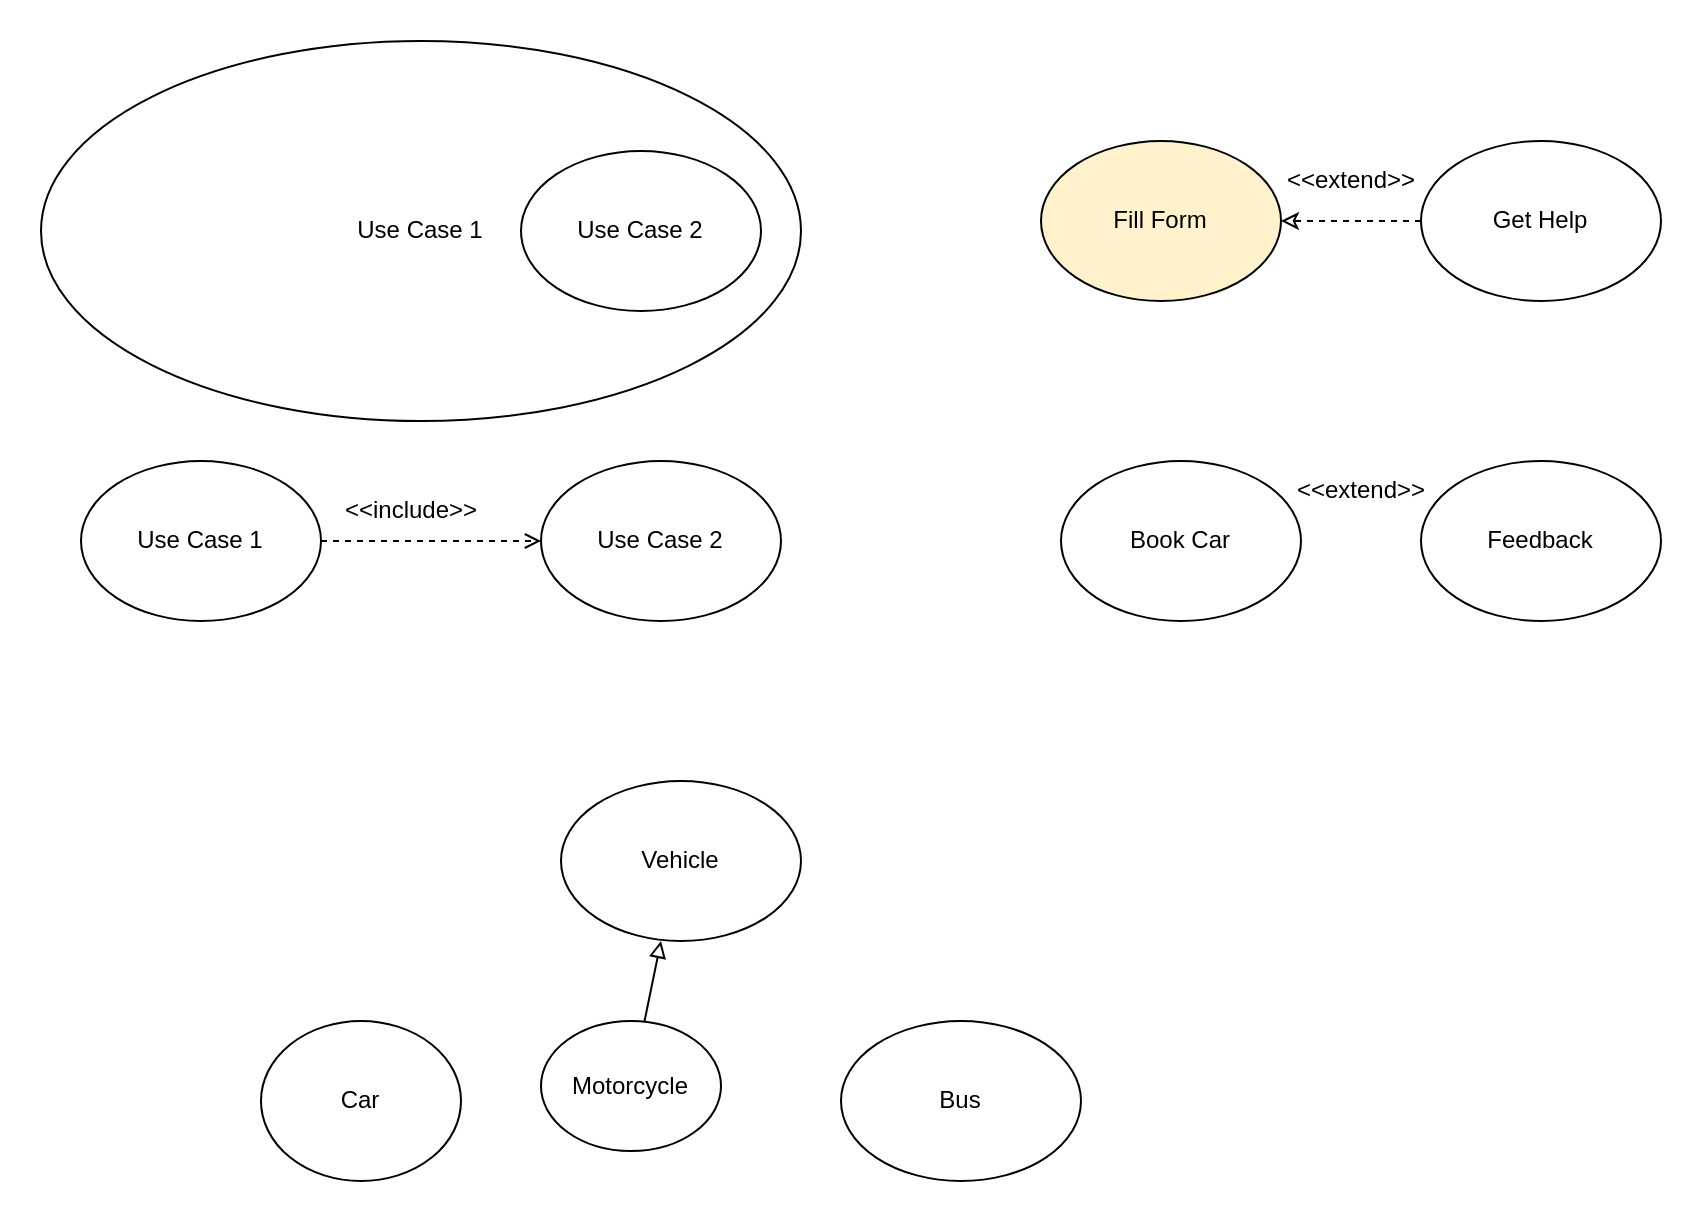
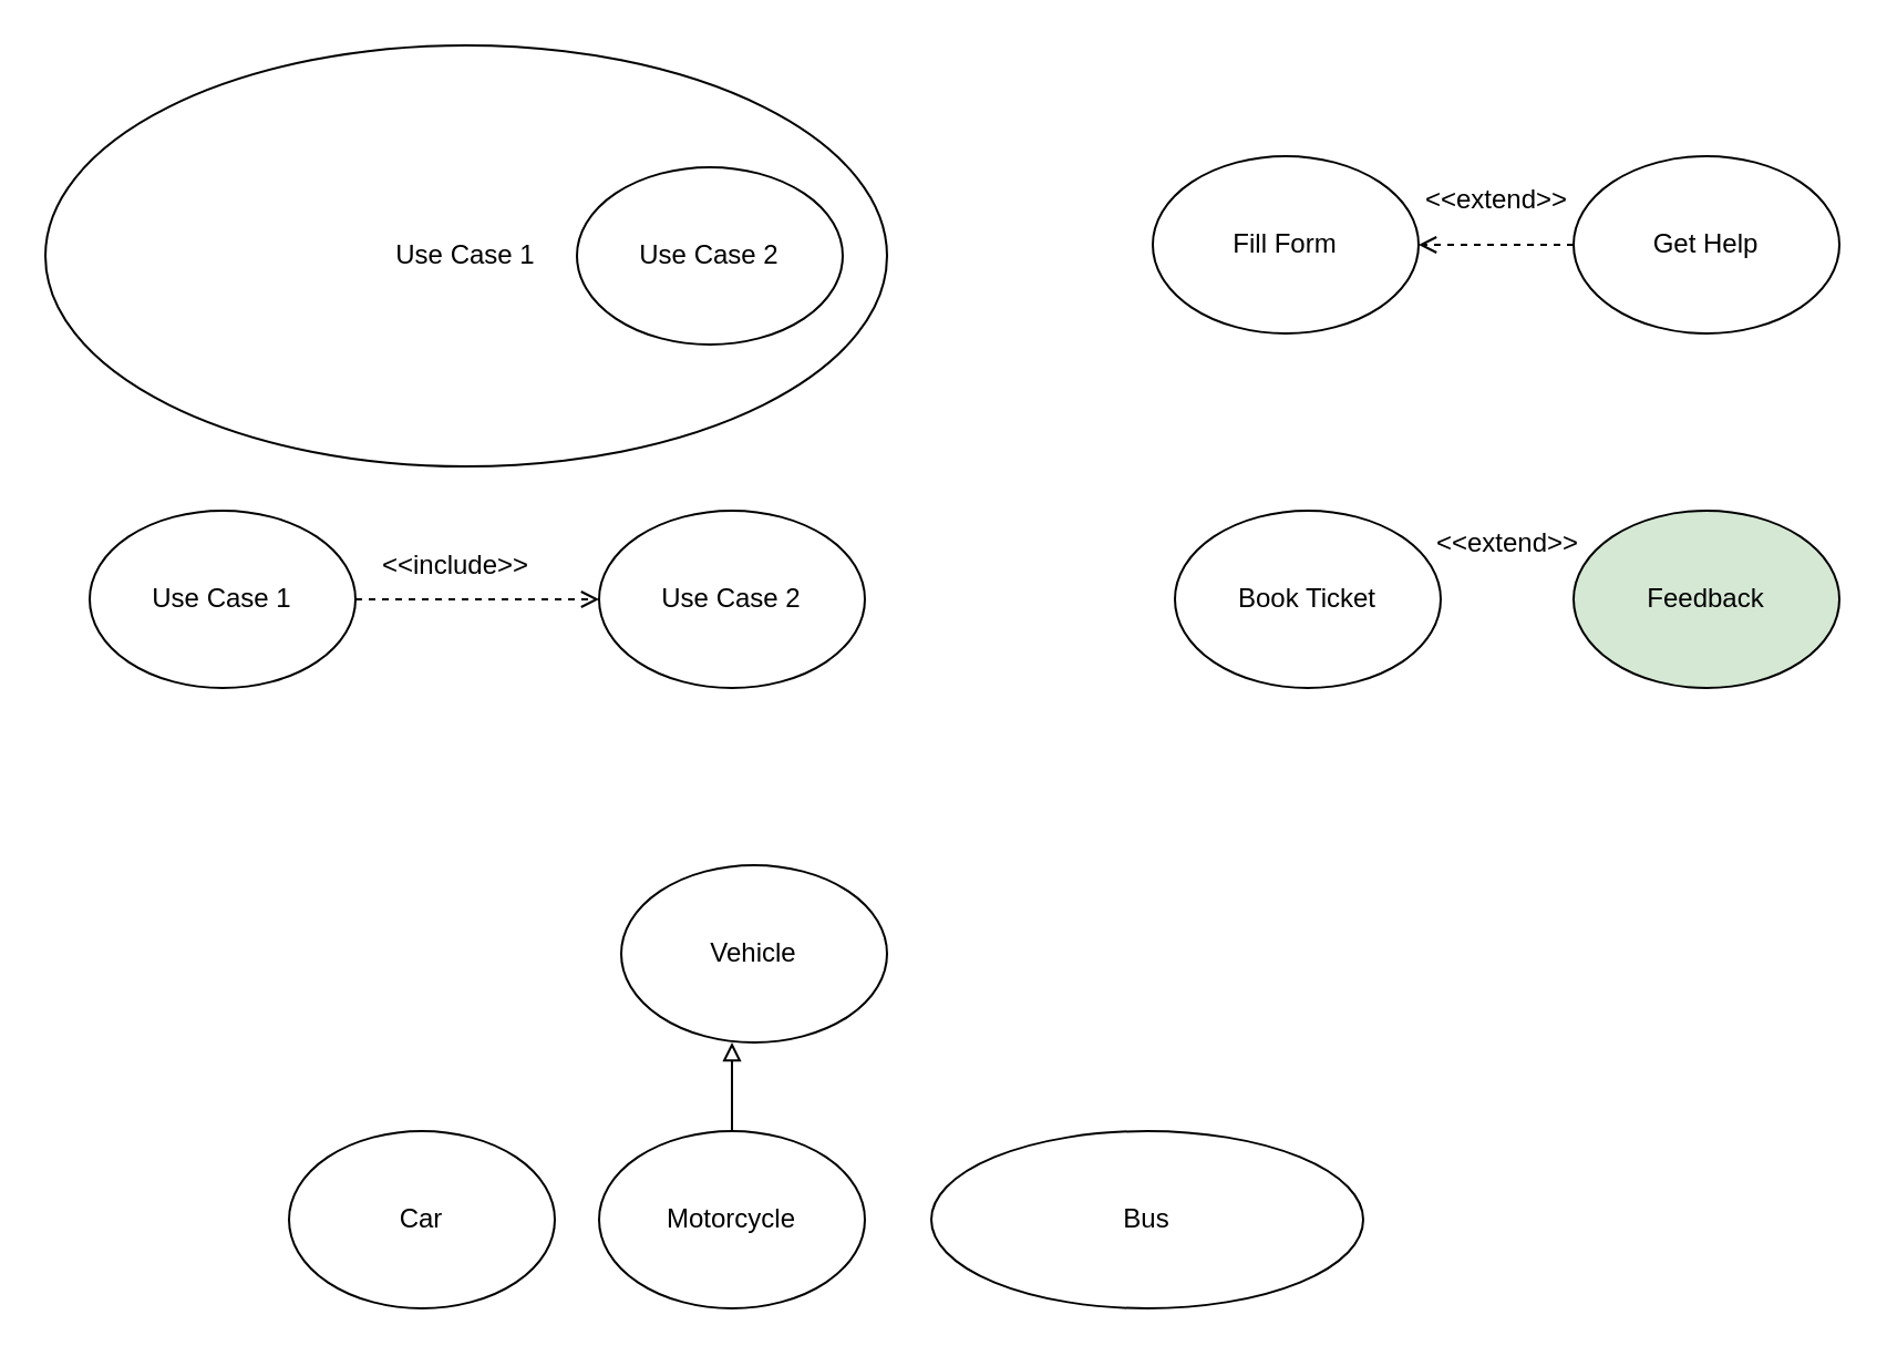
  <mxCell id="0" />
  <mxCell id="1" parent="0" />
  <mxCell id="2" value="Use Case 1" style="ellipse;whiteSpace=wrap;html=1;" vertex="1" parent="1"><mxGeometry x="20" y="20" width="380" height="190" as="geometry" /></mxCell>
  <mxCell id="3" value="Use Case 2" style="ellipse;whiteSpace=wrap;html=1;" vertex="1" parent="1"><mxGeometry x="260" y="75" width="120" height="80" as="geometry" /></mxCell>
  <mxCell id="4" style="edgeStyle=none;html=1;exitX=1;exitY=0.5;exitDx=0;exitDy=0;dashed=1;endArrow=open;endFill=0;" edge="1" parent="1" source="6"><mxGeometry relative="1" as="geometry"><mxPoint x="270" y="270" as="targetPoint" /><mxPoint x="165" y="270" as="sourcePoint" /></mxGeometry></mxCell>
  <mxCell id="5" value="Use Case 2" style="ellipse;whiteSpace=wrap;html=1;" vertex="1" parent="1"><mxGeometry x="270" y="230" width="120" height="80" as="geometry" /></mxCell>
  <mxCell id="6" value="Use Case 1" style="ellipse;whiteSpace=wrap;html=1;" vertex="1" parent="1"><mxGeometry x="40" y="230" width="120" height="80" as="geometry" /></mxCell>
  <mxCell id="7" value="&amp;lt;&amp;lt;include&amp;gt;&amp;gt;" style="text;html=1;align=center;verticalAlign=middle;resizable=0;points=[];autosize=1;strokeColor=none;fillColor=none;" vertex="1" parent="1"><mxGeometry x="160" y="240" width="90" height="30" as="geometry" /></mxCell>
- <mxCell id="8" value="Fill Form" style="ellipse;whiteSpace=wrap;html=1;fillColor=#fff2cc;" vertex="1" parent="1"><mxGeometry x="520" y="70" width="120" height="80" as="geometry" /></mxCell>
- <mxCell id="9" style="edgeStyle=none;html=1;dashed=1;endArrow=classic;endFill=0;" edge="1" parent="1" source="10" target="8"><mxGeometry relative="1" as="geometry" /></mxCell>
+ <mxCell id="8" value="Fill Form" style="ellipse;whiteSpace=wrap;html=1;" vertex="1" parent="1"><mxGeometry x="520" y="70" width="120" height="80" as="geometry" /></mxCell>
+ <mxCell id="9" style="edgeStyle=none;html=1;dashed=1;endArrow=open;endFill=0;" edge="1" parent="1" source="10" target="8"><mxGeometry relative="1" as="geometry" /></mxCell>
  <mxCell id="10" value="Get Help" style="ellipse;whiteSpace=wrap;html=1;" vertex="1" parent="1"><mxGeometry x="710" y="70" width="120" height="80" as="geometry" /></mxCell>
- <mxCell id="11" value="Book Car" style="ellipse;whiteSpace=wrap;html=1;" vertex="1" parent="1"><mxGeometry x="530" y="230" width="120" height="80" as="geometry" /></mxCell>
- <mxCell id="12" value="Feedback" style="ellipse;whiteSpace=wrap;html=1;" vertex="1" parent="1"><mxGeometry x="710" y="230" width="120" height="80" as="geometry" /></mxCell>
+ <mxCell id="11" value="Book Ticket" style="ellipse;whiteSpace=wrap;html=1;" vertex="1" parent="1"><mxGeometry x="530" y="230" width="120" height="80" as="geometry" /></mxCell>
+ <mxCell id="12" value="Feedback" style="ellipse;whiteSpace=wrap;html=1;fillColor=#d5e8d4;" vertex="1" parent="1"><mxGeometry x="710" y="230" width="120" height="80" as="geometry" /></mxCell>
  <mxCell id="13" value="&amp;lt;&amp;lt;extend&amp;gt;&amp;gt;" style="text;html=1;align=center;verticalAlign=middle;resizable=0;points=[];autosize=1;strokeColor=none;fillColor=none;" vertex="1" parent="1"><mxGeometry x="630" y="75" width="90" height="30" as="geometry" /></mxCell>
  <mxCell id="14" value="&amp;lt;&amp;lt;extend&amp;gt;&amp;gt;" style="text;html=1;align=center;verticalAlign=middle;resizable=0;points=[];autosize=1;strokeColor=none;fillColor=none;" vertex="1" parent="1"><mxGeometry x="635" y="230" width="90" height="30" as="geometry" /></mxCell>
  <mxCell id="15" value="Vehicle" style="ellipse;whiteSpace=wrap;html=1;" vertex="1" parent="1"><mxGeometry x="280" y="390" width="120" height="80" as="geometry" /></mxCell>
- <mxCell id="16" value="Car" style="ellipse;whiteSpace=wrap;html=1;" vertex="1" parent="1"><mxGeometry x="130" y="510" width="100" height="80" as="geometry" /></mxCell>
- <mxCell id="17" value="Bus" style="ellipse;whiteSpace=wrap;html=1;" vertex="1" parent="1"><mxGeometry x="420" y="510" width="120" height="80" as="geometry" /></mxCell>
+ <mxCell id="16" value="Car" style="ellipse;whiteSpace=wrap;html=1;" vertex="1" parent="1"><mxGeometry x="130" y="510" width="120" height="80" as="geometry" /></mxCell>
+ <mxCell id="17" value="Bus" style="ellipse;whiteSpace=wrap;html=1;" vertex="1" parent="1"><mxGeometry x="420" y="510" width="195" height="80" as="geometry" /></mxCell>
  <mxCell id="18" style="edgeStyle=none;html=1;endArrow=block;endFill=0;" edge="1" parent="1" source="19"><mxGeometry relative="1" as="geometry"><mxPoint x="330" y="470" as="targetPoint" /></mxGeometry></mxCell>
- <mxCell id="19" value="Motorcycle" style="ellipse;whiteSpace=wrap;html=1;" vertex="1" parent="1"><mxGeometry x="270" y="510" width="90" height="65" as="geometry" /></mxCell>
+ <mxCell id="19" value="Motorcycle" style="ellipse;whiteSpace=wrap;html=1;" vertex="1" parent="1"><mxGeometry x="270" y="510" width="120" height="80" as="geometry" /></mxCell>
